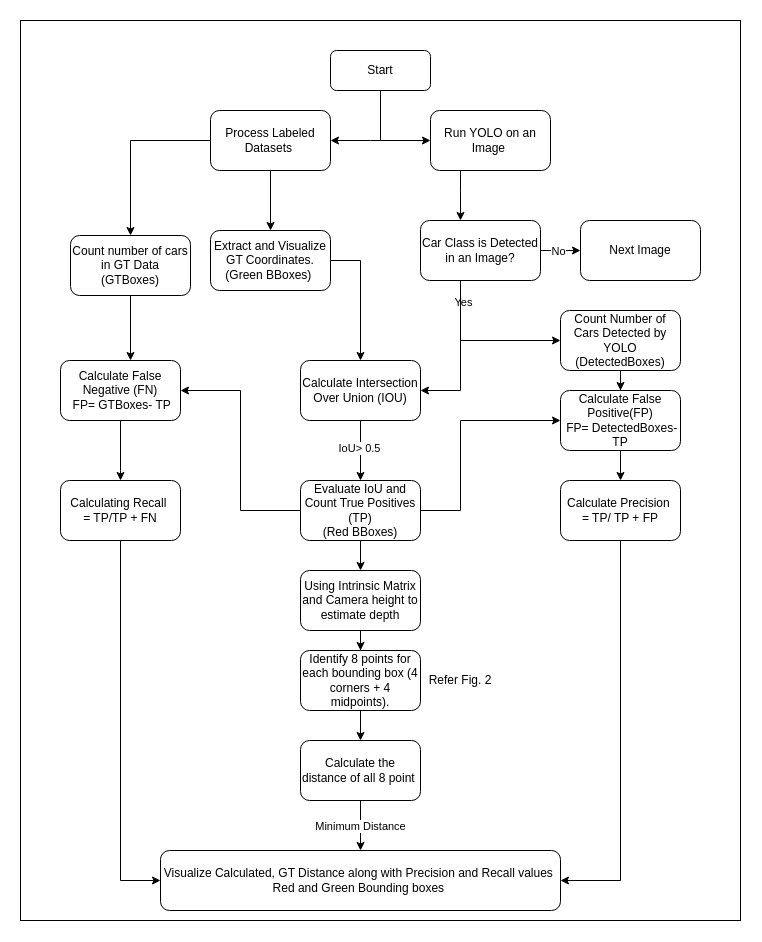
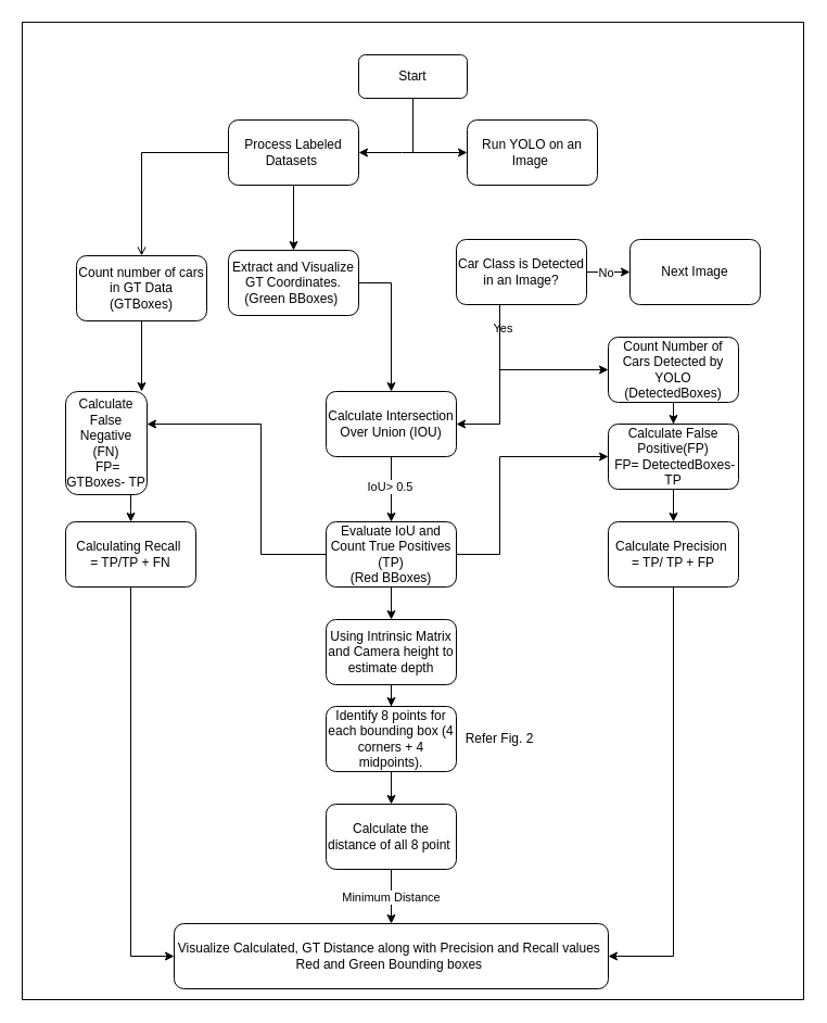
  <mxCell id="0" />
  <mxCell id="1" parent="0" />
  <mxCell id="2" style="edgeStyle=orthogonalEdgeStyle;rounded=0;orthogonalLoop=1;jettySize=auto;html=1;exitX=0.5;exitY=1;exitDx=0;exitDy=0;entryX=0;entryY=0.5;entryDx=0;entryDy=0;" edge="1" parent="1" source="3" target="8"><mxGeometry relative="1" as="geometry"><mxPoint x="380" y="140" as="targetPoint" /></mxGeometry></mxCell>
  <mxCell id="3" value="Start" style="rounded=1;whiteSpace=wrap;html=1;" vertex="1" parent="1"><mxGeometry x="330" y="50" width="100" height="40" as="geometry" /></mxCell>
- <mxCell id="4" value="" style="edgeStyle=orthogonalEdgeStyle;rounded=0;orthogonalLoop=1;jettySize=auto;html=1;" edge="1" parent="1" source="6" target="10"><mxGeometry relative="1" as="geometry" /></mxCell>
+ <mxCell id="4" value="" style="edgeStyle=orthogonalEdgeStyle;rounded=0;orthogonalLoop=1;jettySize=auto;html=1;endArrow=open;" edge="1" parent="1" source="6" target="10"><mxGeometry relative="1" as="geometry" /></mxCell>
  <mxCell id="5" value="" style="edgeStyle=orthogonalEdgeStyle;rounded=0;orthogonalLoop=1;jettySize=auto;html=1;" edge="1" parent="1" source="6" target="20"><mxGeometry relative="1" as="geometry" /></mxCell>
  <mxCell id="6" value="Process Labeled Datasets&amp;nbsp;" style="rounded=1;whiteSpace=wrap;html=1;" vertex="1" parent="1"><mxGeometry x="210" y="110" width="120" height="60" as="geometry" /></mxCell>
- <mxCell id="7" value="" style="edgeStyle=orthogonalEdgeStyle;rounded=0;orthogonalLoop=1;jettySize=auto;html=1;" edge="1" parent="1" source="8" target="16"><mxGeometry relative="1" as="geometry"><Array as="points"><mxPoint x="460" y="190" /><mxPoint x="460" y="190" /></Array></mxGeometry></mxCell>
  <mxCell id="8" value="Run YOLO on an Image&amp;nbsp;" style="rounded=1;whiteSpace=wrap;html=1;" vertex="1" parent="1"><mxGeometry x="430" y="110" width="120" height="60" as="geometry" /></mxCell>
  <mxCell id="9" style="edgeStyle=orthogonalEdgeStyle;rounded=0;orthogonalLoop=1;jettySize=auto;html=1;" edge="1" parent="1" source="10" target="33"><mxGeometry relative="1" as="geometry"><Array as="points"><mxPoint x="120" y="360" /><mxPoint x="120" y="360" /></Array></mxGeometry></mxCell>
  <mxCell id="10" value="Count number of cars in GT Data&lt;div&gt;(GTBoxes)&lt;/div&gt;" style="rounded=1;whiteSpace=wrap;html=1;" vertex="1" parent="1"><mxGeometry x="70" y="235" width="120" height="60" as="geometry" /></mxCell>
  <mxCell id="11" value="" style="edgeStyle=orthogonalEdgeStyle;rounded=0;orthogonalLoop=1;jettySize=auto;html=1;" edge="1" parent="1" source="16" target="18"><mxGeometry relative="1" as="geometry" /></mxCell>
  <mxCell id="12" value="No" style="edgeLabel;html=1;align=center;verticalAlign=middle;resizable=0;points=[];" vertex="1" connectable="0" parent="11"><mxGeometry x="-0.132" relative="1" as="geometry"><mxPoint as="offset" /></mxGeometry></mxCell>
  <mxCell id="13" value="" style="edgeStyle=orthogonalEdgeStyle;rounded=0;orthogonalLoop=1;jettySize=auto;html=1;" edge="1" parent="1" source="16" target="23"><mxGeometry relative="1" as="geometry"><Array as="points"><mxPoint x="460" y="390" /></Array></mxGeometry></mxCell>
  <mxCell id="14" value="Yes" style="edgeLabel;html=1;align=center;verticalAlign=middle;resizable=0;points=[];" vertex="1" connectable="0" parent="13"><mxGeometry x="-0.715" y="2" relative="1" as="geometry"><mxPoint as="offset" /></mxGeometry></mxCell>
  <mxCell id="15" value="" style="edgeStyle=orthogonalEdgeStyle;rounded=0;orthogonalLoop=1;jettySize=auto;html=1;" edge="1" parent="1" source="16" target="25"><mxGeometry relative="1" as="geometry"><Array as="points"><mxPoint x="460" y="340" /></Array></mxGeometry></mxCell>
  <mxCell id="16" value="Car Class is Detected in an Image?" style="rounded=1;whiteSpace=wrap;html=1;" vertex="1" parent="1"><mxGeometry x="420" y="220" width="120" height="60" as="geometry" /></mxCell>
  <mxCell id="17" style="edgeStyle=orthogonalEdgeStyle;rounded=0;orthogonalLoop=1;jettySize=auto;html=1;entryX=1;entryY=0.5;entryDx=0;entryDy=0;" edge="1" parent="1" target="6"><mxGeometry relative="1" as="geometry"><mxPoint x="331" y="130" as="targetPoint" /><mxPoint x="380" y="140" as="sourcePoint" /><Array as="points"><mxPoint x="370" y="140" /><mxPoint x="370" y="140" /></Array></mxGeometry></mxCell>
  <mxCell id="18" value="Next Image" style="rounded=1;whiteSpace=wrap;html=1;" vertex="1" parent="1"><mxGeometry x="580" y="220" width="120" height="60" as="geometry" /></mxCell>
  <mxCell id="19" style="edgeStyle=orthogonalEdgeStyle;rounded=0;orthogonalLoop=1;jettySize=auto;html=1;entryX=0.5;entryY=0;entryDx=0;entryDy=0;" edge="1" parent="1" source="20" target="23"><mxGeometry relative="1" as="geometry"><Array as="points"><mxPoint x="360" y="260" /></Array></mxGeometry></mxCell>
  <mxCell id="20" value="Extract and Visualize GT Coordinates.&lt;div&gt;(Green BBoxes)&amp;nbsp;&lt;/div&gt;" style="rounded=1;whiteSpace=wrap;html=1;" vertex="1" parent="1"><mxGeometry x="210" y="230" width="120" height="60" as="geometry" /></mxCell>
  <mxCell id="21" value="" style="edgeStyle=orthogonalEdgeStyle;rounded=0;orthogonalLoop=1;jettySize=auto;html=1;" edge="1" parent="1" source="23" target="29"><mxGeometry relative="1" as="geometry" /></mxCell>
  <mxCell id="22" value="IoU&amp;gt; 0.5" style="edgeLabel;html=1;align=center;verticalAlign=middle;resizable=0;points=[];" vertex="1" connectable="0" parent="21"><mxGeometry x="-0.1" y="-2" relative="1" as="geometry"><mxPoint as="offset" /></mxGeometry></mxCell>
  <mxCell id="23" value="Calculate Intersection Over Union (IOU)" style="rounded=1;whiteSpace=wrap;html=1;" vertex="1" parent="1"><mxGeometry x="300" y="360" width="120" height="60" as="geometry" /></mxCell>
  <mxCell id="24" style="edgeStyle=orthogonalEdgeStyle;rounded=0;orthogonalLoop=1;jettySize=auto;html=1;entryX=0.5;entryY=0;entryDx=0;entryDy=0;" edge="1" parent="1" source="25" target="31"><mxGeometry relative="1" as="geometry" /></mxCell>
  <mxCell id="25" value="Count Number of Cars Detected by YOLO (DetectedBoxes)" style="rounded=1;whiteSpace=wrap;html=1;" vertex="1" parent="1"><mxGeometry x="560" y="310" width="120" height="60" as="geometry" /></mxCell>
  <mxCell id="26" value="" style="edgeStyle=orthogonalEdgeStyle;rounded=0;orthogonalLoop=1;jettySize=auto;html=1;entryX=0;entryY=0.5;entryDx=0;entryDy=0;" edge="1" parent="1" source="29" target="31"><mxGeometry relative="1" as="geometry"><Array as="points"><mxPoint x="460" y="510" /><mxPoint x="460" y="420" /></Array></mxGeometry></mxCell>
  <mxCell id="27" value="" style="edgeStyle=orthogonalEdgeStyle;rounded=0;orthogonalLoop=1;jettySize=auto;html=1;" edge="1" parent="1" source="29" target="33"><mxGeometry relative="1" as="geometry"><Array as="points"><mxPoint x="240" y="510" /><mxPoint x="240" y="390" /></Array></mxGeometry></mxCell>
  <mxCell id="28" value="" style="edgeStyle=orthogonalEdgeStyle;rounded=0;orthogonalLoop=1;jettySize=auto;html=1;" edge="1" parent="1" source="29" target="39"><mxGeometry relative="1" as="geometry" /></mxCell>
  <mxCell id="29" value="Evaluate IoU and Count True Positives (TP)&lt;br&gt;(Red BBoxes)" style="rounded=1;whiteSpace=wrap;html=1;" vertex="1" parent="1"><mxGeometry x="300" y="480" width="120" height="60" as="geometry" /></mxCell>
  <mxCell id="30" value="" style="edgeStyle=orthogonalEdgeStyle;rounded=0;orthogonalLoop=1;jettySize=auto;html=1;" edge="1" parent="1" source="31" target="37"><mxGeometry relative="1" as="geometry" /></mxCell>
  <mxCell id="31" value="Calculate False Positive(FP)&lt;div&gt;&amp;nbsp;FP= DetectedBoxes-TP&lt;/div&gt;" style="rounded=1;whiteSpace=wrap;html=1;" vertex="1" parent="1"><mxGeometry x="560" y="390" width="120" height="60" as="geometry" /></mxCell>
  <mxCell id="32" value="" style="edgeStyle=orthogonalEdgeStyle;rounded=0;orthogonalLoop=1;jettySize=auto;html=1;" edge="1" parent="1" source="33" target="35"><mxGeometry relative="1" as="geometry"><Array as="points"><mxPoint x="120" y="470" /><mxPoint x="120" y="470" /></Array></mxGeometry></mxCell>
- <mxCell id="33" value="Calculate False Negative (FN)&lt;div&gt;&amp;nbsp;FP= GTBoxes- TP&lt;/div&gt;" style="rounded=1;whiteSpace=wrap;html=1;" vertex="1" parent="1"><mxGeometry x="60" y="360" width="120" height="60" as="geometry" /></mxCell>
+ <mxCell id="33" value="Calculate False Negative (FN)&lt;div&gt;&amp;nbsp;FP= GTBoxes- TP&lt;/div&gt;" style="rounded=1;whiteSpace=wrap;html=1;" vertex="1" parent="1"><mxGeometry x="60" y="360" width="75" height="95" as="geometry" /></mxCell>
  <mxCell id="34" style="edgeStyle=orthogonalEdgeStyle;rounded=0;orthogonalLoop=1;jettySize=auto;html=1;exitX=0.5;exitY=1;exitDx=0;exitDy=0;" edge="1" parent="1" source="35" target="45"><mxGeometry relative="1" as="geometry"><Array as="points"><mxPoint x="120" y="880" /></Array></mxGeometry></mxCell>
  <mxCell id="35" value="Calculating Recall&amp;nbsp;&lt;br&gt;= TP/TP + FN" style="rounded=1;whiteSpace=wrap;html=1;" vertex="1" parent="1"><mxGeometry x="60" y="480" width="120" height="60" as="geometry" /></mxCell>
  <mxCell id="36" style="edgeStyle=orthogonalEdgeStyle;rounded=0;orthogonalLoop=1;jettySize=auto;html=1;exitX=0.5;exitY=1;exitDx=0;exitDy=0;entryX=1;entryY=0.5;entryDx=0;entryDy=0;" edge="1" parent="1" source="37" target="45"><mxGeometry relative="1" as="geometry" /></mxCell>
  <mxCell id="37" value="Calculate Precision&amp;nbsp;&lt;div&gt;= TP/ TP + FP&lt;/div&gt;" style="rounded=1;whiteSpace=wrap;html=1;" vertex="1" parent="1"><mxGeometry x="560" y="480" width="120" height="60" as="geometry" /></mxCell>
  <mxCell id="38" value="" style="edgeStyle=orthogonalEdgeStyle;rounded=0;orthogonalLoop=1;jettySize=auto;html=1;" edge="1" parent="1" source="39" target="41"><mxGeometry relative="1" as="geometry" /></mxCell>
  <mxCell id="39" value="Using Intrinsic Matrix and Camera height to estimate depth" style="rounded=1;whiteSpace=wrap;html=1;" vertex="1" parent="1"><mxGeometry x="300" y="570" width="120" height="60" as="geometry" /></mxCell>
  <mxCell id="40" value="" style="edgeStyle=orthogonalEdgeStyle;rounded=0;orthogonalLoop=1;jettySize=auto;html=1;" edge="1" parent="1" source="41" target="44"><mxGeometry relative="1" as="geometry" /></mxCell>
  <mxCell id="41" value="Identify 8 points for each bounding box (4 corners + 4 midpoints)." style="rounded=1;whiteSpace=wrap;html=1;" vertex="1" parent="1"><mxGeometry x="300" y="650" width="120" height="60" as="geometry" /></mxCell>
  <mxCell id="42" value="" style="edgeStyle=orthogonalEdgeStyle;rounded=0;orthogonalLoop=1;jettySize=auto;html=1;" edge="1" parent="1" source="44" target="45"><mxGeometry relative="1" as="geometry" /></mxCell>
  <mxCell id="43" value="Minimum Distance" style="edgeLabel;html=1;align=center;verticalAlign=middle;resizable=0;points=[];" vertex="1" connectable="0" parent="42"><mxGeometry y="-1" relative="1" as="geometry"><mxPoint as="offset" /></mxGeometry></mxCell>
  <mxCell id="44" value="Calculate the distance of all 8 point&amp;nbsp;" style="rounded=1;whiteSpace=wrap;html=1;" vertex="1" parent="1"><mxGeometry x="300" y="740" width="120" height="60" as="geometry" /></mxCell>
  <mxCell id="45" value="Visualize Calculated, GT Distance along with Precision and Recall values&amp;nbsp;&lt;div&gt;Red and Green Bounding boxes&amp;nbsp;&lt;/div&gt;" style="rounded=1;whiteSpace=wrap;html=1;" vertex="1" parent="1"><mxGeometry x="160" y="850" width="400" height="60" as="geometry" /></mxCell>
  <mxCell id="46" value="Refer Fig. 2" style="text;html=1;align=center;verticalAlign=middle;whiteSpace=wrap;rounded=0;" vertex="1" parent="1"><mxGeometry x="420" y="665" width="80" height="30" as="geometry" /></mxCell>
  <mxCell id="47" value="" style="rounded=0;whiteSpace=wrap;html=1;fillColor=none;" vertex="1" parent="1"><mxGeometry x="20" y="20" width="720" height="900" as="geometry" /></mxCell>
